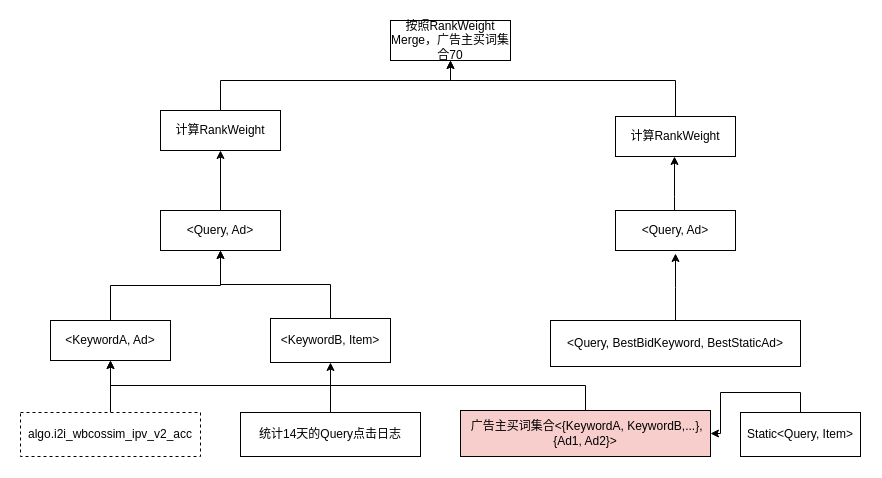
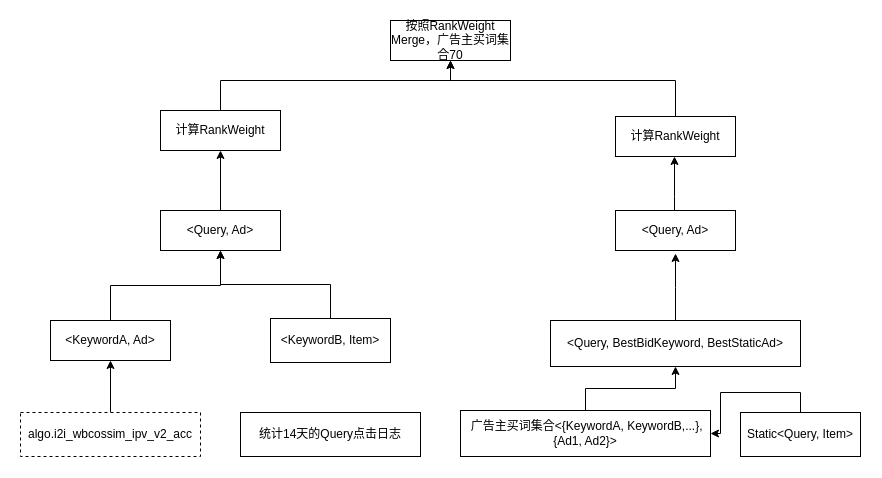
  <mxCell id="0" />
  <mxCell id="1" parent="0" />
  <mxCell id="2" style="edgeStyle=orthogonalEdgeStyle;rounded=0;orthogonalLoop=1;jettySize=auto;html=1;exitX=0.5;exitY=0;exitDx=0;exitDy=0;" edge="1" parent="1" source="3"><mxGeometry relative="1" as="geometry"><mxPoint x="110" y="360" as="targetPoint" /></mxGeometry></mxCell>
  <mxCell id="3" value="&lt;span&gt;algo.i2i_wbcossim_ipv_v2_acc&lt;/span&gt;" style="rounded=0;whiteSpace=wrap;html=1;dashed=1;" vertex="1" parent="1"><mxGeometry x="20" y="412" width="180" height="44" as="geometry" /></mxCell>
  <mxCell id="4" style="edgeStyle=orthogonalEdgeStyle;rounded=0;orthogonalLoop=1;jettySize=auto;html=1;exitX=0.5;exitY=0;exitDx=0;exitDy=0;entryX=0.5;entryY=1;entryDx=0;entryDy=0;" edge="1" parent="1" source="5" target="11"><mxGeometry relative="1" as="geometry"><Array as="points"><mxPoint x="110" y="285" /><mxPoint x="220" y="285" /></Array></mxGeometry></mxCell>
  <mxCell id="5" value="&amp;lt;KeywordA, Ad&amp;gt;" style="rounded=0;whiteSpace=wrap;html=1;" vertex="1" parent="1"><mxGeometry x="50" y="320" width="120" height="40" as="geometry" /></mxCell>
- <mxCell id="6" value="" style="edgeStyle=orthogonalEdgeStyle;rounded=0;orthogonalLoop=1;jettySize=auto;html=1;" edge="1" parent="1" source="7" target="9"><mxGeometry relative="1" as="geometry" /></mxCell>
  <mxCell id="7" value="统计14天的Query点击日志" style="rounded=0;whiteSpace=wrap;html=1;" vertex="1" parent="1"><mxGeometry x="240" y="412" width="180" height="44" as="geometry" /></mxCell>
  <mxCell id="8" style="edgeStyle=orthogonalEdgeStyle;rounded=0;orthogonalLoop=1;jettySize=auto;html=1;exitX=0.5;exitY=0;exitDx=0;exitDy=0;entryX=0.5;entryY=1;entryDx=0;entryDy=0;" edge="1" parent="1" source="9" target="11"><mxGeometry relative="1" as="geometry"><Array as="points"><mxPoint x="330" y="284" /><mxPoint x="220" y="284" /></Array></mxGeometry></mxCell>
  <mxCell id="9" value="&amp;lt;KeywordB, Item&amp;gt;" style="rounded=0;whiteSpace=wrap;html=1;" vertex="1" parent="1"><mxGeometry x="270" y="318" width="120" height="44" as="geometry" /></mxCell>
  <mxCell id="10" value="" style="edgeStyle=orthogonalEdgeStyle;rounded=0;orthogonalLoop=1;jettySize=auto;html=1;" edge="1" parent="1" source="11" target="13"><mxGeometry relative="1" as="geometry" /></mxCell>
  <mxCell id="11" value="&amp;lt;Query, Ad&amp;gt;" style="rounded=0;whiteSpace=wrap;html=1;" vertex="1" parent="1"><mxGeometry x="160" y="210" width="120" height="40" as="geometry" /></mxCell>
  <mxCell id="12" style="edgeStyle=orthogonalEdgeStyle;rounded=0;orthogonalLoop=1;jettySize=auto;html=1;exitX=0.5;exitY=0;exitDx=0;exitDy=0;entryX=0.5;entryY=1;entryDx=0;entryDy=0;" edge="1" parent="1" source="13" target="24"><mxGeometry relative="1" as="geometry"><Array as="points"><mxPoint x="220" y="80" /><mxPoint x="450" y="80" /></Array></mxGeometry></mxCell>
  <mxCell id="13" value="计算RankWeight" style="rounded=0;whiteSpace=wrap;html=1;" vertex="1" parent="1"><mxGeometry x="160" y="110" width="120" height="40" as="geometry" /></mxCell>
- <mxCell id="14" style="edgeStyle=orthogonalEdgeStyle;rounded=0;orthogonalLoop=1;jettySize=auto;html=1;exitX=0.5;exitY=0;exitDx=0;exitDy=0;" edge="1" parent="1" source="15" target="5"><mxGeometry relative="1" as="geometry" /></mxCell>
- <mxCell id="15" value="&amp;nbsp;广告主买词集合&amp;lt;{KeywordA, KeywordB,...}, {Ad1, Ad2}&amp;gt;" style="rounded=0;whiteSpace=wrap;html=1;fillColor=#f8cecc;" vertex="1" parent="1"><mxGeometry x="460" y="410" width="250" height="46" as="geometry" /></mxCell>
+ <mxCell id="14" style="edgeStyle=orthogonalEdgeStyle;rounded=0;orthogonalLoop=1;jettySize=auto;html=1;exitX=0.5;exitY=0;exitDx=0;exitDy=0;entryX=0.5;entryY=1;entryDx=0;entryDy=0;" edge="1" parent="1" source="15" target="17"><mxGeometry relative="1" as="geometry" /></mxCell>
+ <mxCell id="15" value="&amp;nbsp;广告主买词集合&amp;lt;{KeywordA, KeywordB,...}, {Ad1, Ad2}&amp;gt;" style="rounded=0;whiteSpace=wrap;html=1;" vertex="1" parent="1"><mxGeometry x="460" y="410" width="250" height="46" as="geometry" /></mxCell>
  <mxCell id="16" value="" style="edgeStyle=orthogonalEdgeStyle;rounded=0;orthogonalLoop=1;jettySize=auto;html=1;" edge="1" parent="1" source="17"><mxGeometry relative="1" as="geometry"><mxPoint x="675" y="253" as="targetPoint" /></mxGeometry></mxCell>
  <mxCell id="17" value="&amp;lt;Query, BestBidKeyword, BestStaticAd&amp;gt;" style="rounded=0;whiteSpace=wrap;html=1;" vertex="1" parent="1"><mxGeometry x="550" y="320" width="250" height="46" as="geometry" /></mxCell>
  <mxCell id="18" value="" style="edgeStyle=orthogonalEdgeStyle;rounded=0;orthogonalLoop=1;jettySize=auto;html=1;" edge="1" parent="1"><mxGeometry relative="1" as="geometry"><mxPoint x="674" y="213" as="sourcePoint" /><mxPoint x="674" y="156" as="targetPoint" /><Array as="points"><mxPoint x="674" y="196" /><mxPoint x="674" y="196" /></Array></mxGeometry></mxCell>
  <mxCell id="19" style="edgeStyle=orthogonalEdgeStyle;rounded=0;orthogonalLoop=1;jettySize=auto;html=1;exitX=0.5;exitY=0;exitDx=0;exitDy=0;" edge="1" parent="1" source="20" target="15"><mxGeometry relative="1" as="geometry"><mxPoint x="680" y="360" as="targetPoint" /></mxGeometry></mxCell>
  <mxCell id="20" value="Static&amp;lt;Query, Item&amp;gt;" style="rounded=0;whiteSpace=wrap;html=1;" vertex="1" parent="1"><mxGeometry x="740" y="412" width="120" height="44" as="geometry" /></mxCell>
  <mxCell id="21" value="&amp;lt;Query, Ad&amp;gt;" style="rounded=0;whiteSpace=wrap;html=1;" vertex="1" parent="1"><mxGeometry x="615" y="210" width="120" height="40" as="geometry" /></mxCell>
  <mxCell id="22" style="edgeStyle=orthogonalEdgeStyle;rounded=0;orthogonalLoop=1;jettySize=auto;html=1;exitX=0.5;exitY=0;exitDx=0;exitDy=0;" edge="1" parent="1" source="23"><mxGeometry relative="1" as="geometry"><mxPoint x="450" y="60" as="targetPoint" /><Array as="points"><mxPoint x="675" y="80" /><mxPoint x="450" y="80" /></Array></mxGeometry></mxCell>
  <mxCell id="23" value="计算RankWeight" style="rounded=0;whiteSpace=wrap;html=1;" vertex="1" parent="1"><mxGeometry x="615" y="116" width="120" height="40" as="geometry" /></mxCell>
  <mxCell id="24" value="按照RankWeight Merge，广告主买词集合70" style="rounded=0;whiteSpace=wrap;html=1;" vertex="1" parent="1"><mxGeometry x="390" y="20" width="120" height="40" as="geometry" /></mxCell>
